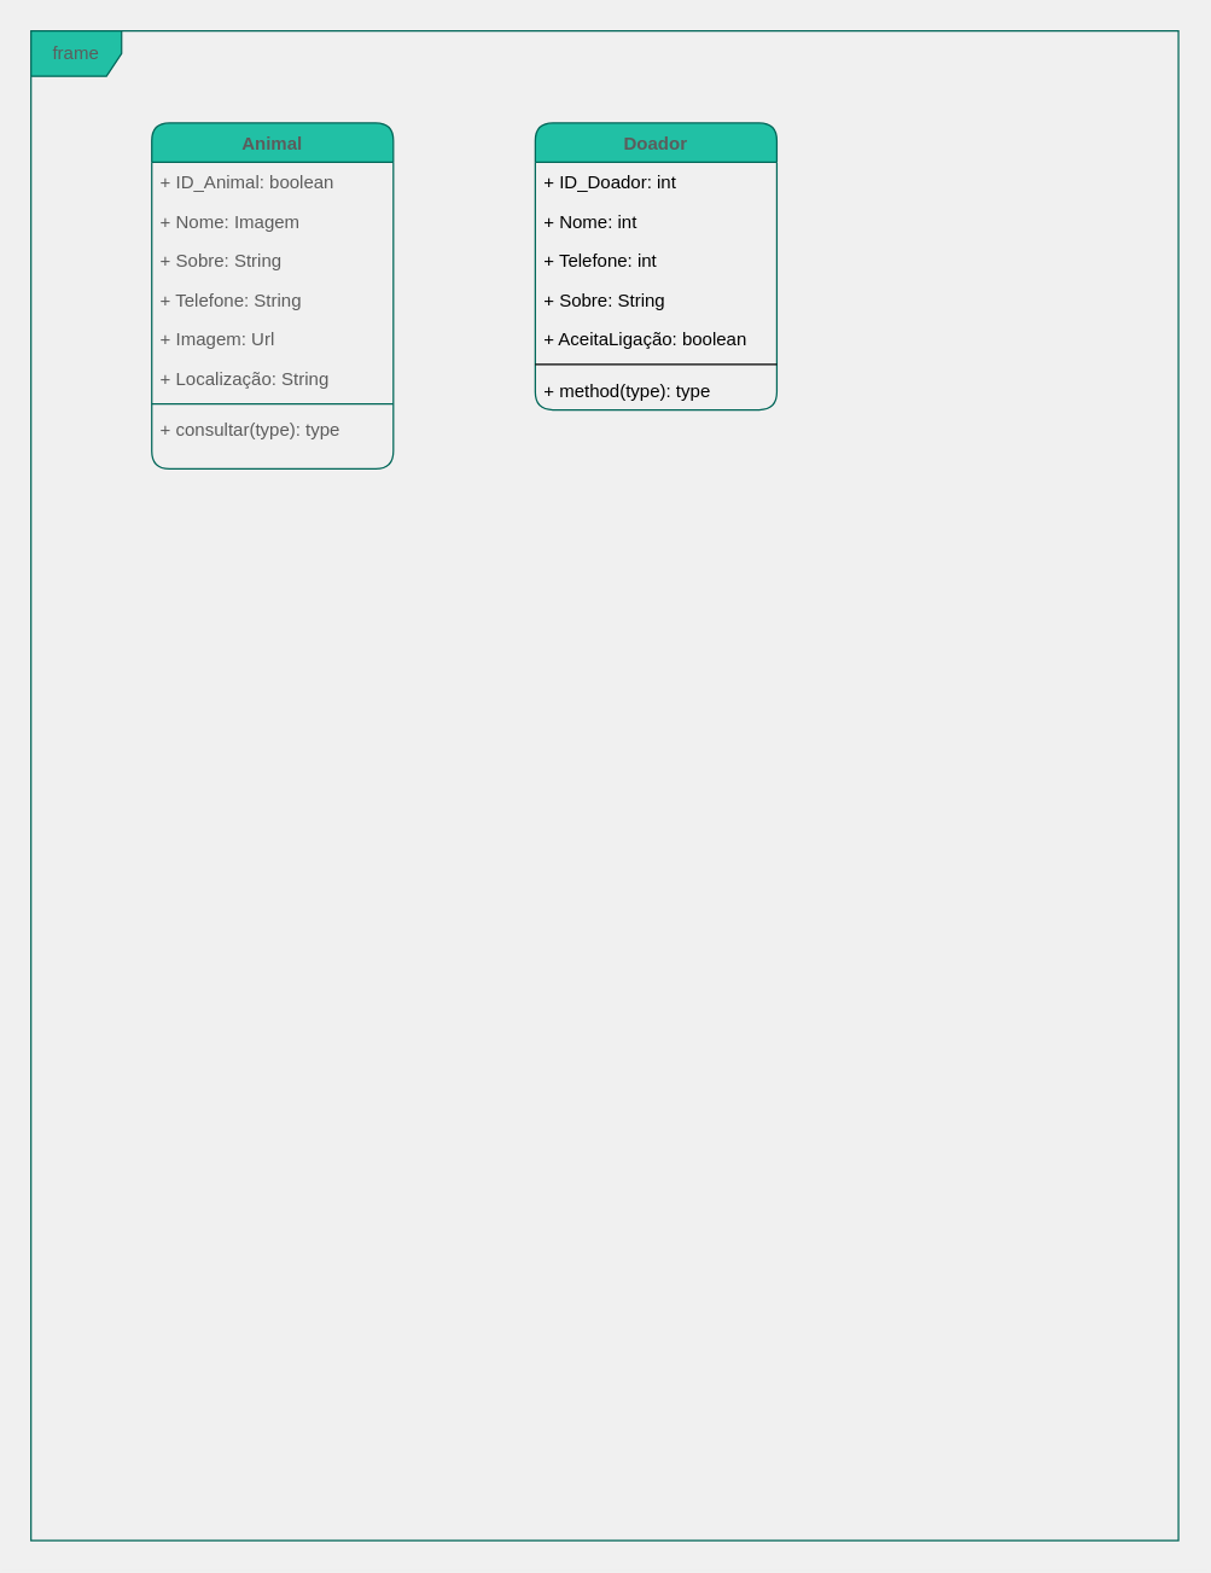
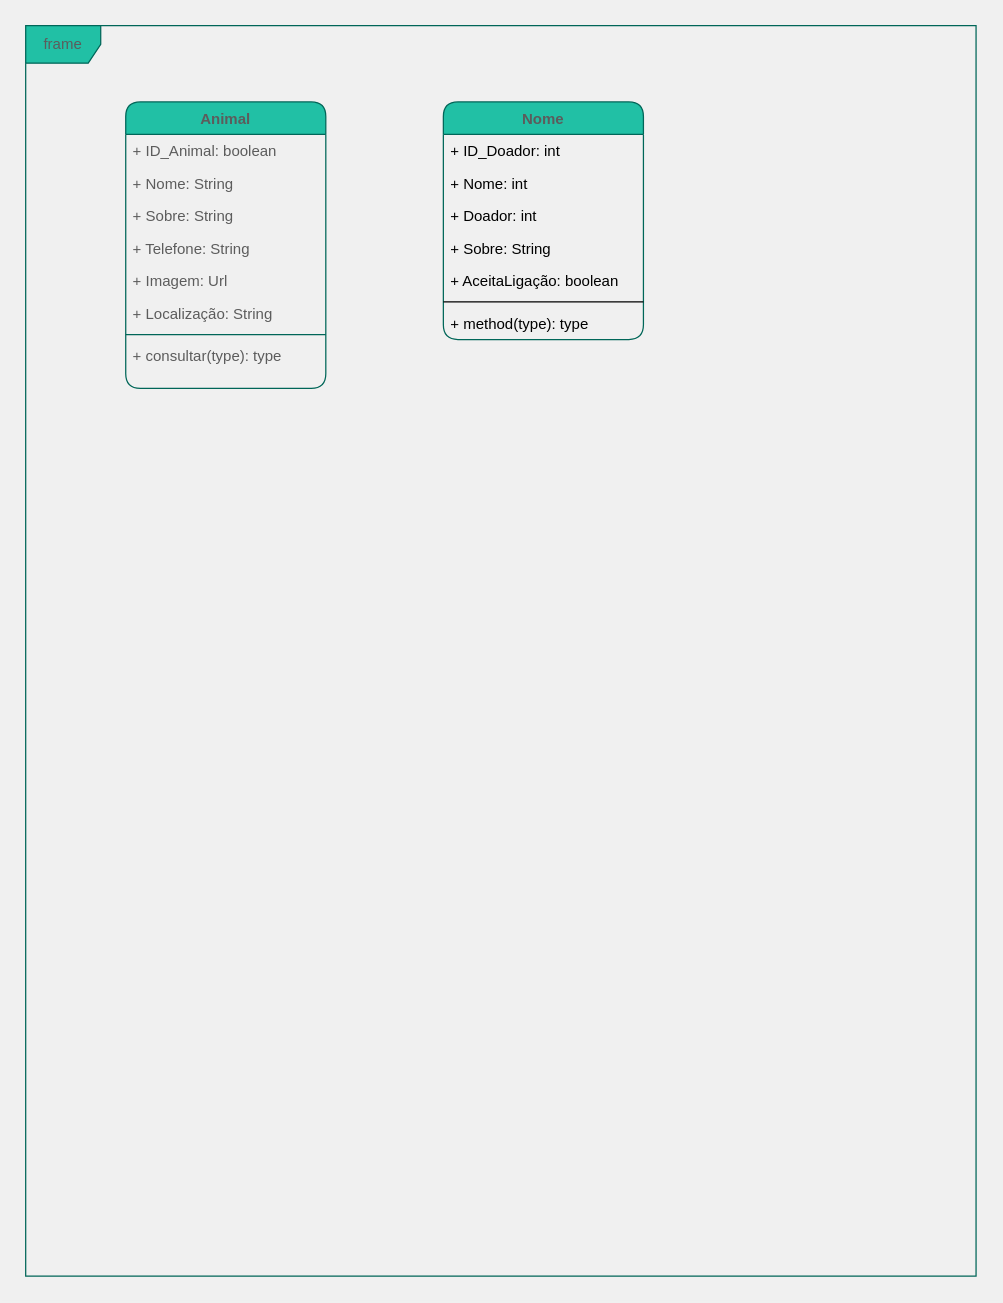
  <mxCell id="0" />
  <mxCell id="1" parent="0" />
  <mxCell id="2" value="frame" style="shape=umlFrame;whiteSpace=wrap;html=1;fillColor=#21C0A5;strokeColor=#006658;fontColor=#5C5C5C;rounded=1;" parent="1" vertex="1"><mxGeometry x="20" y="20" width="760" height="1000" as="geometry" /></mxCell>
  <mxCell id="3" value="Animal" style="swimlane;fontStyle=1;align=center;verticalAlign=top;childLayout=stackLayout;horizontal=1;startSize=26;horizontalStack=0;resizeParent=1;resizeParentMax=0;resizeLast=0;collapsible=1;marginBottom=0;fillColor=#21C0A5;strokeColor=#006658;fontColor=#5C5C5C;rounded=1;" parent="1" vertex="1"><mxGeometry x="100" y="81" width="160" height="229" as="geometry" /></mxCell>
  <mxCell id="4" value="+ ID_Animal: boolean" style="text;strokeColor=none;fillColor=none;align=left;verticalAlign=top;spacingLeft=4;spacingRight=4;overflow=hidden;rotatable=0;points=[[0,0.5],[1,0.5]];portConstraint=eastwest;fontColor=#5C5C5C;rounded=1;" parent="3" vertex="1"><mxGeometry y="26" width="160" height="26" as="geometry" /></mxCell>
- <mxCell id="5" value="+ Nome: Imagem" style="text;strokeColor=none;fillColor=none;align=left;verticalAlign=top;spacingLeft=4;spacingRight=4;overflow=hidden;rotatable=0;points=[[0,0.5],[1,0.5]];portConstraint=eastwest;fontColor=#5C5C5C;rounded=1;" parent="3" vertex="1"><mxGeometry y="52" width="160" height="26" as="geometry" /></mxCell>
+ <mxCell id="5" value="+ Nome: String" style="text;strokeColor=none;fillColor=none;align=left;verticalAlign=top;spacingLeft=4;spacingRight=4;overflow=hidden;rotatable=0;points=[[0,0.5],[1,0.5]];portConstraint=eastwest;fontColor=#5C5C5C;rounded=1;" parent="3" vertex="1"><mxGeometry y="52" width="160" height="26" as="geometry" /></mxCell>
  <mxCell id="6" value="+ Sobre: String" style="text;strokeColor=none;fillColor=none;align=left;verticalAlign=top;spacingLeft=4;spacingRight=4;overflow=hidden;rotatable=0;points=[[0,0.5],[1,0.5]];portConstraint=eastwest;fontColor=#5C5C5C;rounded=1;" parent="3" vertex="1"><mxGeometry y="78" width="160" height="26" as="geometry" /></mxCell>
  <mxCell id="7" value="+ Telefone: String" style="text;strokeColor=none;fillColor=none;align=left;verticalAlign=top;spacingLeft=4;spacingRight=4;overflow=hidden;rotatable=0;points=[[0,0.5],[1,0.5]];portConstraint=eastwest;fontColor=#5C5C5C;rounded=1;" parent="3" vertex="1"><mxGeometry y="104" width="160" height="26" as="geometry" /></mxCell>
  <mxCell id="8" value="+ Imagem: Url" style="text;strokeColor=none;fillColor=none;align=left;verticalAlign=top;spacingLeft=4;spacingRight=4;overflow=hidden;rotatable=0;points=[[0,0.5],[1,0.5]];portConstraint=eastwest;fontColor=#5C5C5C;rounded=1;" parent="3" vertex="1"><mxGeometry y="130" width="160" height="26" as="geometry" /></mxCell>
  <mxCell id="9" value="+ Localização: String" style="text;strokeColor=none;fillColor=none;align=left;verticalAlign=top;spacingLeft=4;spacingRight=4;overflow=hidden;rotatable=0;points=[[0,0.5],[1,0.5]];portConstraint=eastwest;fontColor=#5C5C5C;rounded=1;" parent="3" vertex="1"><mxGeometry y="156" width="160" height="26" as="geometry" /></mxCell>
  <mxCell id="10" value="" style="line;strokeWidth=1;fillColor=none;align=left;verticalAlign=middle;spacingTop=-1;spacingLeft=3;spacingRight=3;rotatable=0;labelPosition=right;points=[];portConstraint=eastwest;strokeColor=#006658;fontColor=#5C5C5C;rounded=1;" parent="3" vertex="1"><mxGeometry y="182" width="160" height="8" as="geometry" /></mxCell>
  <mxCell id="11" value="+ consultar(type): type" style="text;strokeColor=none;fillColor=none;align=left;verticalAlign=top;spacingLeft=4;spacingRight=4;overflow=hidden;rotatable=0;points=[[0,0.5],[1,0.5]];portConstraint=eastwest;fontColor=#5C5C5C;rounded=1;" parent="3" vertex="1"><mxGeometry y="190" width="160" height="39" as="geometry" /></mxCell>
- <mxCell id="12" value="Doador" style="swimlane;fontStyle=1;align=center;verticalAlign=top;childLayout=stackLayout;horizontal=1;startSize=26;horizontalStack=0;resizeParent=1;resizeParentMax=0;resizeLast=0;collapsible=1;marginBottom=0;rounded=1;sketch=0;strokeColor=#006658;fillColor=#21C0A5;fontColor=#5C5C5C;" parent="1" vertex="1"><mxGeometry x="354" y="81" width="160" height="190" as="geometry" /></mxCell>
+ <mxCell id="12" value="Nome" style="swimlane;fontStyle=1;align=center;verticalAlign=top;childLayout=stackLayout;horizontal=1;startSize=26;horizontalStack=0;resizeParent=1;resizeParentMax=0;resizeLast=0;collapsible=1;marginBottom=0;rounded=1;sketch=0;strokeColor=#006658;fillColor=#21C0A5;fontColor=#5C5C5C;" parent="1" vertex="1"><mxGeometry x="354" y="81" width="160" height="190" as="geometry" /></mxCell>
  <mxCell id="13" value="+ ID_Doador: int" style="text;strokeColor=none;fillColor=none;align=left;verticalAlign=top;spacingLeft=4;spacingRight=4;overflow=hidden;rotatable=0;points=[[0,0.5],[1,0.5]];portConstraint=eastwest;" parent="12" vertex="1"><mxGeometry y="26" width="160" height="26" as="geometry" /></mxCell>
  <mxCell id="14" value="+ Nome: int" style="text;strokeColor=none;fillColor=none;align=left;verticalAlign=top;spacingLeft=4;spacingRight=4;overflow=hidden;rotatable=0;points=[[0,0.5],[1,0.5]];portConstraint=eastwest;" parent="12" vertex="1"><mxGeometry y="52" width="160" height="26" as="geometry" /></mxCell>
- <mxCell id="15" value="+ Telefone: int" style="text;strokeColor=none;fillColor=none;align=left;verticalAlign=top;spacingLeft=4;spacingRight=4;overflow=hidden;rotatable=0;points=[[0,0.5],[1,0.5]];portConstraint=eastwest;" parent="12" vertex="1"><mxGeometry y="78" width="160" height="26" as="geometry" /></mxCell>
+ <mxCell id="15" value="+ Doador: int" style="text;strokeColor=none;fillColor=none;align=left;verticalAlign=top;spacingLeft=4;spacingRight=4;overflow=hidden;rotatable=0;points=[[0,0.5],[1,0.5]];portConstraint=eastwest;" parent="12" vertex="1"><mxGeometry y="78" width="160" height="26" as="geometry" /></mxCell>
  <mxCell id="16" value="+ Sobre: String" style="text;strokeColor=none;fillColor=none;align=left;verticalAlign=top;spacingLeft=4;spacingRight=4;overflow=hidden;rotatable=0;points=[[0,0.5],[1,0.5]];portConstraint=eastwest;" parent="12" vertex="1"><mxGeometry y="104" width="160" height="26" as="geometry" /></mxCell>
  <mxCell id="17" value="+ AceitaLigação: boolean" style="text;strokeColor=none;fillColor=none;align=left;verticalAlign=top;spacingLeft=4;spacingRight=4;overflow=hidden;rotatable=0;points=[[0,0.5],[1,0.5]];portConstraint=eastwest;" parent="12" vertex="1"><mxGeometry y="130" width="160" height="26" as="geometry" /></mxCell>
  <mxCell id="18" value="" style="line;strokeWidth=1;fillColor=none;align=left;verticalAlign=middle;spacingTop=-1;spacingLeft=3;spacingRight=3;rotatable=0;labelPosition=right;points=[];portConstraint=eastwest;" parent="12" vertex="1"><mxGeometry y="156" width="160" height="8" as="geometry" /></mxCell>
  <mxCell id="19" value="+ method(type): type" style="text;strokeColor=none;fillColor=none;align=left;verticalAlign=top;spacingLeft=4;spacingRight=4;overflow=hidden;rotatable=0;points=[[0,0.5],[1,0.5]];portConstraint=eastwest;" parent="12" vertex="1"><mxGeometry y="164" width="160" height="26" as="geometry" /></mxCell>
